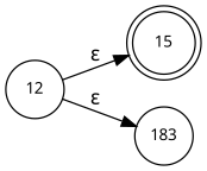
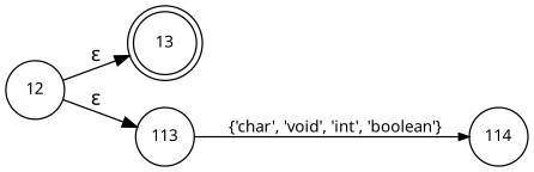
  digraph {
    fontname="Noto Sans"
    rankdir=LR
    node [fixedsize=true fontname="Noto Sans" fontsize=11 shape=circle peripheries=1]
    edge [fontname="Noto Sans"]
-   n1 [label=15 shape=doublecircle width=.6 peripheries=""]
-   n2 [label=183 width=.55]
+   n1 [label=13 shape=doublecircle width=.6 peripheries=""]
+   n2 [label=113 width=.55]
+   n3 [label=114 width=.55]
    n4 [label=12 width=.55]
+   n2 -> n3 [arrowhead=normal arrowsize=.7 fontsize=11 label="{'char', 'void', 'int', 'boolean'}"]
    n4 -> n1 [label="&epsilon;"]
    n4 -> n2 [label="&epsilon;"]
  }
